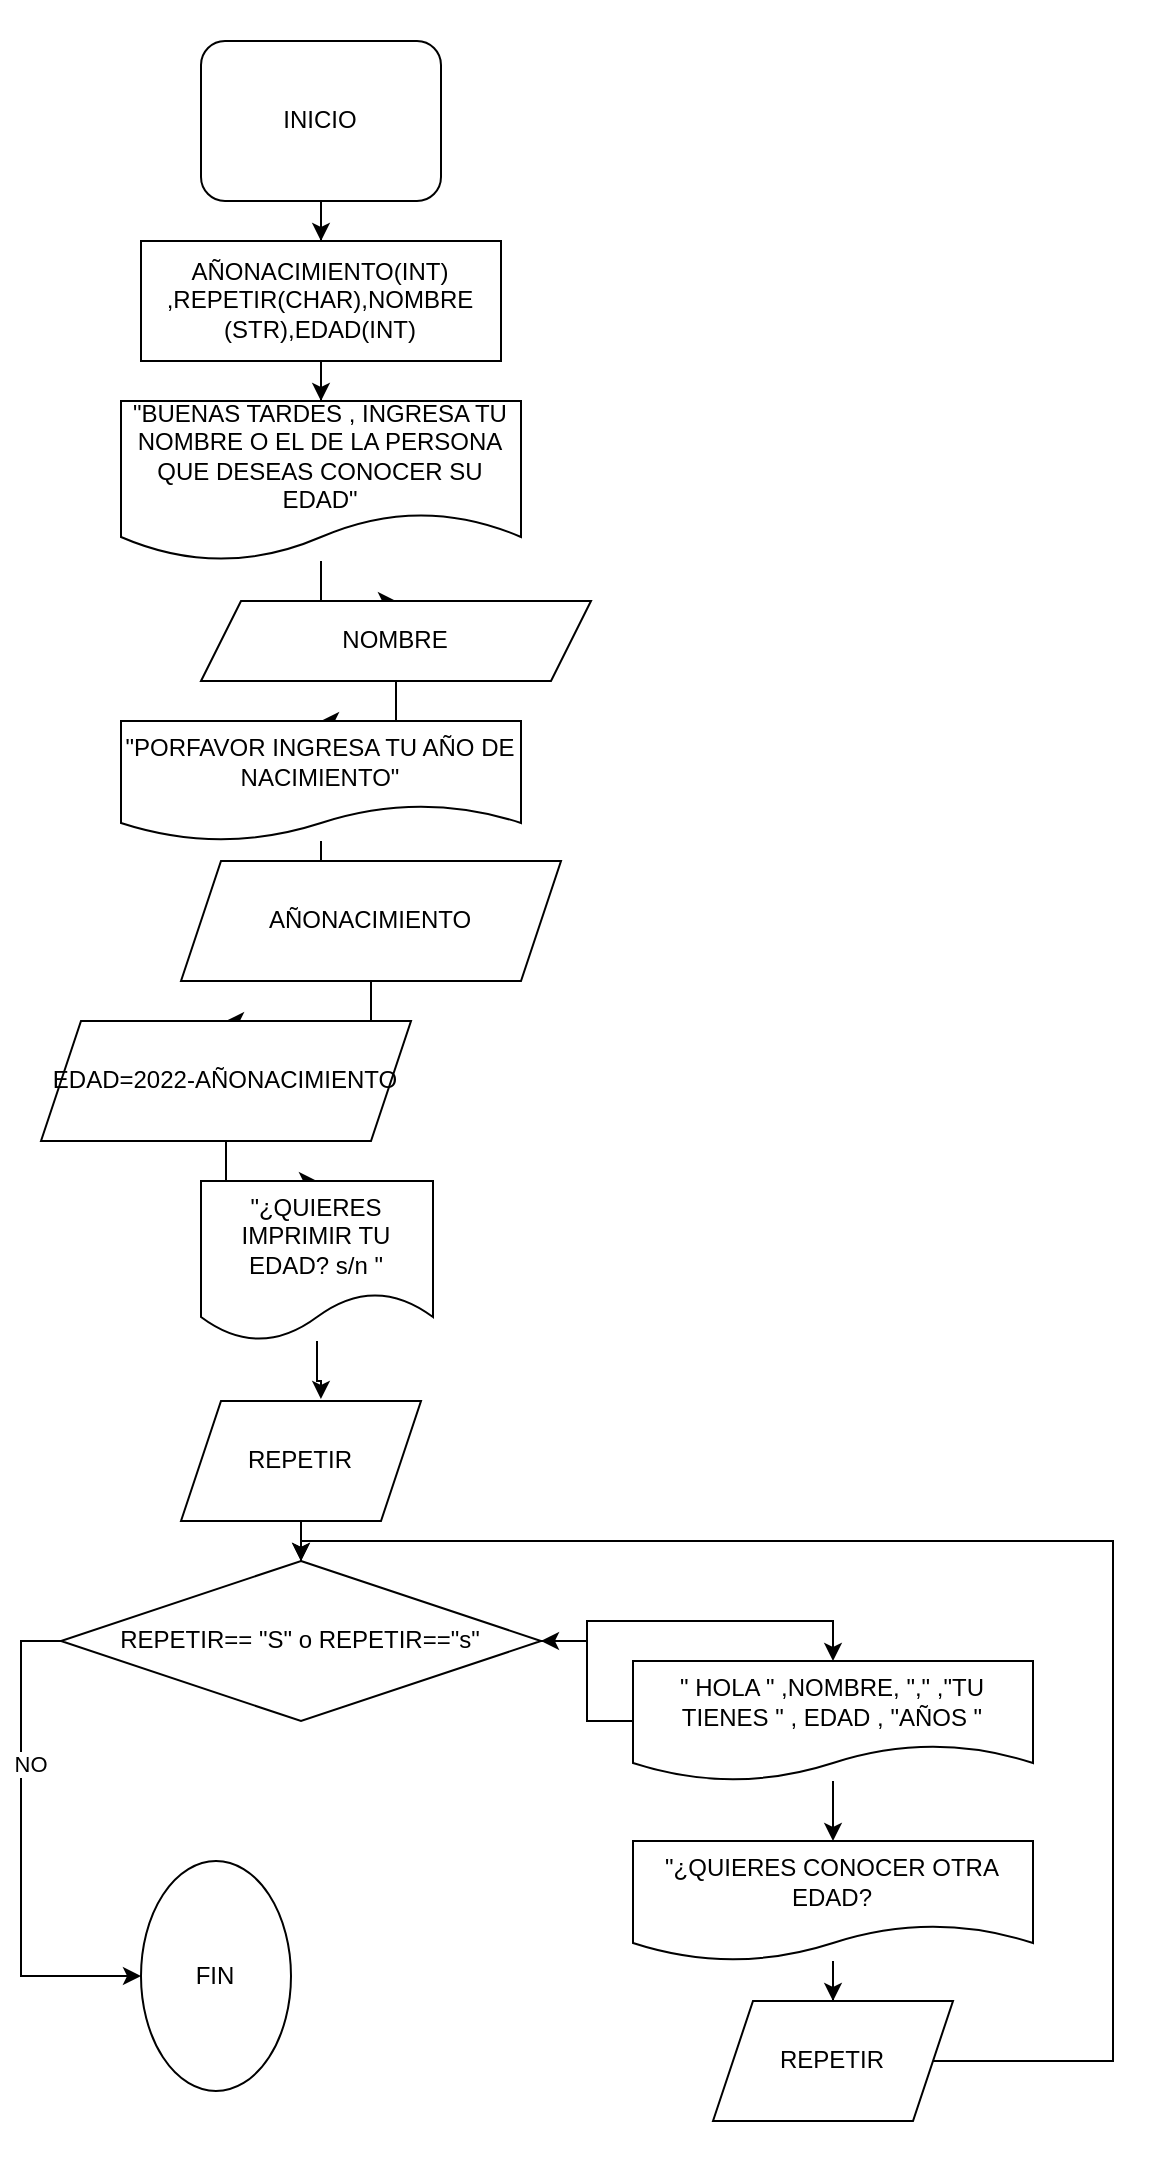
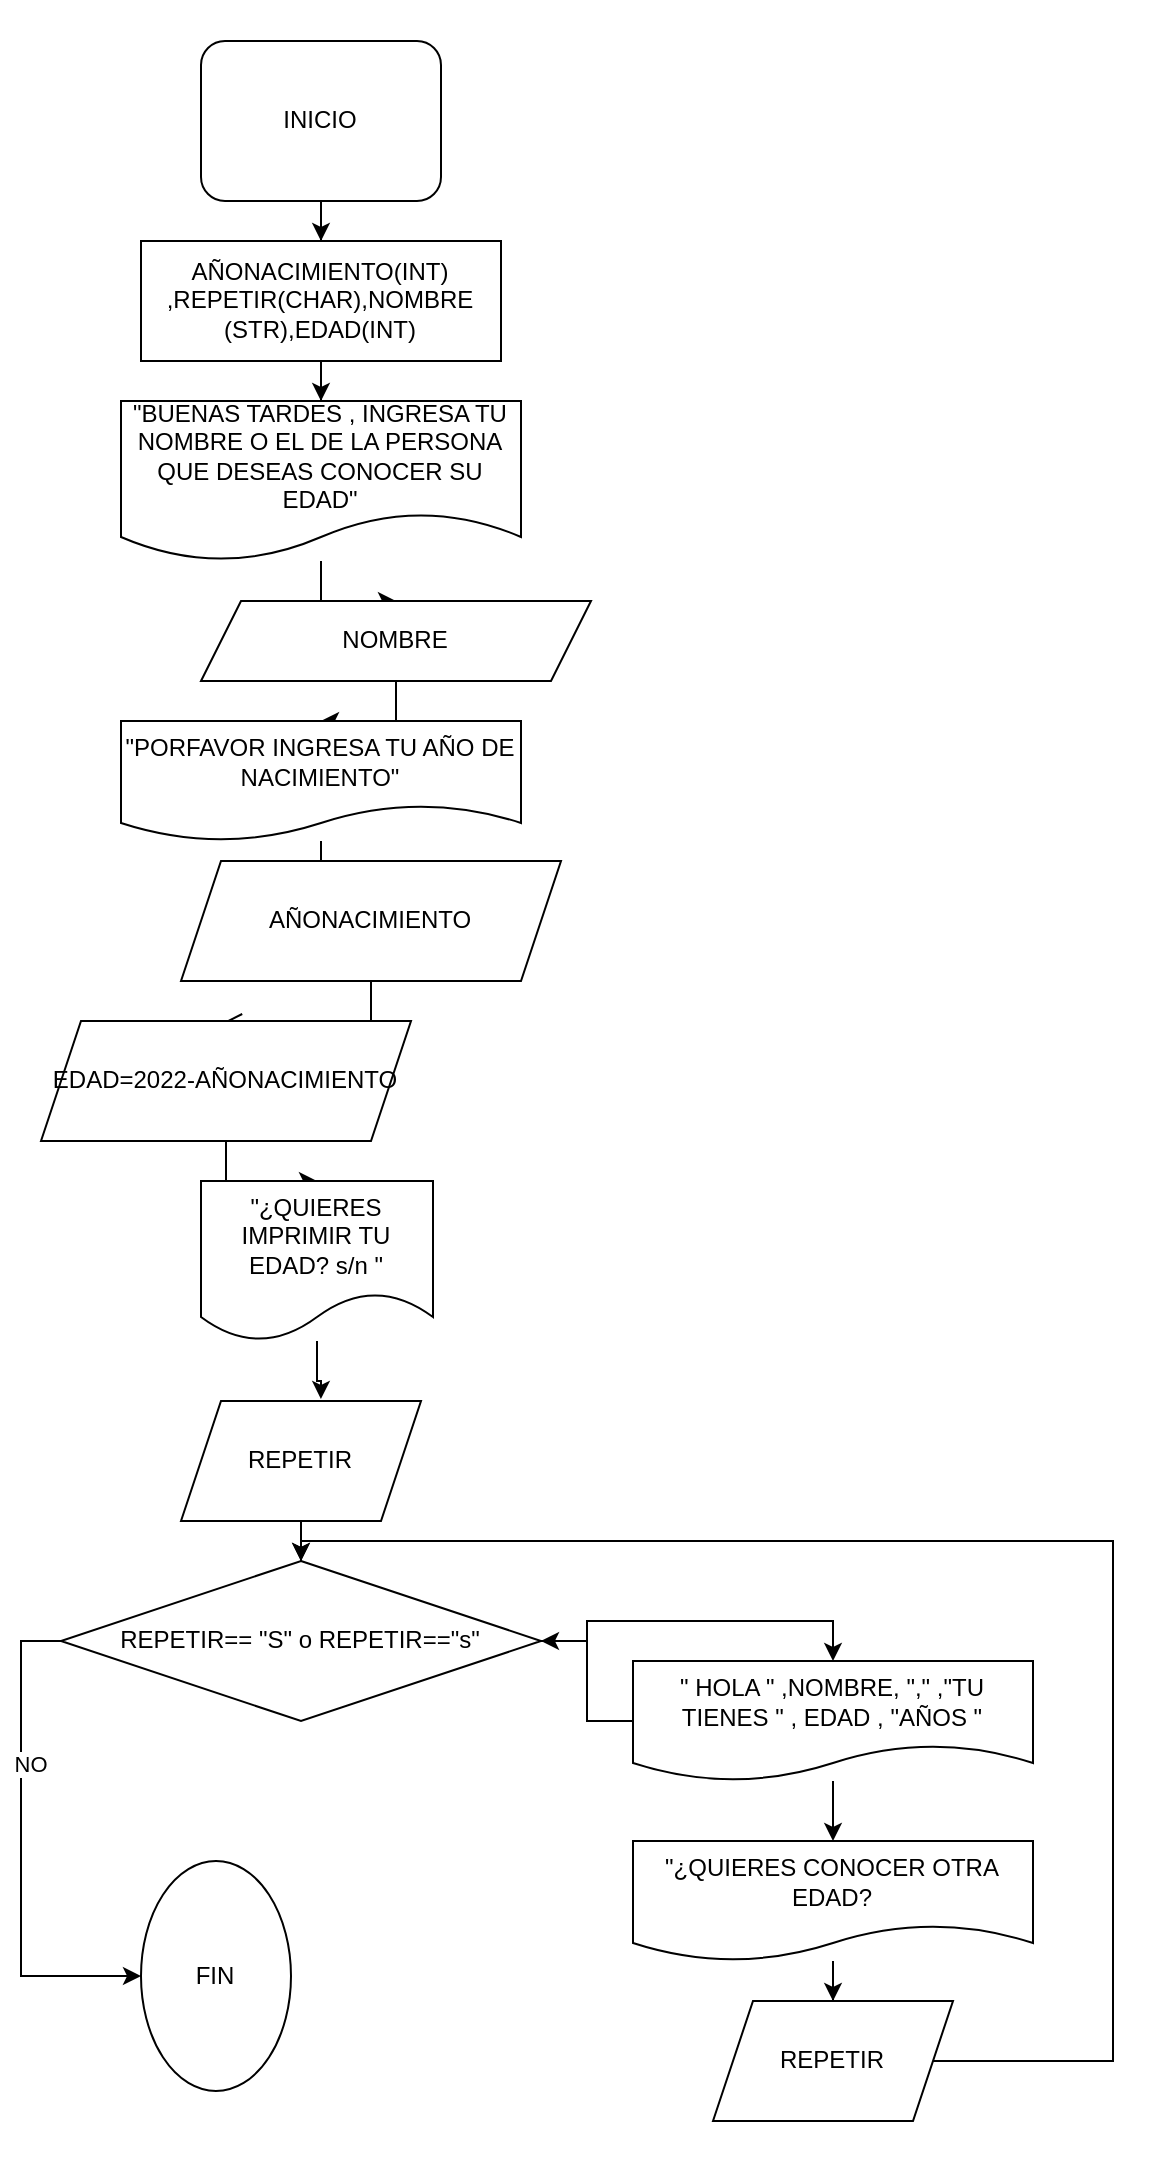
  <mxCell id="0" />
  <mxCell id="1" parent="0" />
  <mxCell id="2" style="edgeStyle=orthogonalEdgeStyle;rounded=0;orthogonalLoop=1;jettySize=auto;html=1;entryX=0.5;entryY=0;entryDx=0;entryDy=0;" edge="1" parent="1" source="3" target="5"><mxGeometry relative="1" as="geometry" /></mxCell>
  <mxCell id="3" value="INICIO" style="whiteSpace=wrap;html=1;rounded=1;" vertex="1" parent="1"><mxGeometry x="100" y="20" width="120" height="80" as="geometry" /></mxCell>
  <mxCell id="4" style="edgeStyle=orthogonalEdgeStyle;rounded=0;orthogonalLoop=1;jettySize=auto;html=1;entryX=0.5;entryY=0;entryDx=0;entryDy=0;" edge="1" parent="1" source="5" target="7"><mxGeometry relative="1" as="geometry" /></mxCell>
  <mxCell id="5" value="AÑONACIMIENTO(INT) ,REPETIR(CHAR),NOMBRE (STR),EDAD(INT)" style="rounded=0;whiteSpace=wrap;html=1;" vertex="1" parent="1"><mxGeometry x="70" y="120" width="180" height="60" as="geometry" /></mxCell>
  <mxCell id="6" style="edgeStyle=orthogonalEdgeStyle;rounded=0;orthogonalLoop=1;jettySize=auto;html=1;entryX=0.5;entryY=0;entryDx=0;entryDy=0;" edge="1" parent="1" source="7" target="9"><mxGeometry relative="1" as="geometry" /></mxCell>
  <mxCell id="7" value="&quot;BUENAS TARDES , INGRESA TU NOMBRE O EL DE LA PERSONA QUE DESEAS CONOCER SU EDAD&quot;" style="shape=document;whiteSpace=wrap;html=1;boundedLbl=1;" vertex="1" parent="1"><mxGeometry x="60" y="200" width="200" height="80" as="geometry" /></mxCell>
  <mxCell id="8" style="edgeStyle=orthogonalEdgeStyle;rounded=0;orthogonalLoop=1;jettySize=auto;html=1;entryX=0.5;entryY=0;entryDx=0;entryDy=0;" edge="1" parent="1" source="9" target="11"><mxGeometry relative="1" as="geometry" /></mxCell>
  <mxCell id="9" value="NOMBRE" style="shape=parallelogram;perimeter=parallelogramPerimeter;whiteSpace=wrap;html=1;fixedSize=1;" vertex="1" parent="1"><mxGeometry x="100" y="300" width="195" height="40" as="geometry" /></mxCell>
  <mxCell id="10" style="edgeStyle=orthogonalEdgeStyle;rounded=0;orthogonalLoop=1;jettySize=auto;html=1;entryX=0.5;entryY=0;entryDx=0;entryDy=0;" edge="1" parent="1" source="11" target="13"><mxGeometry relative="1" as="geometry" /></mxCell>
  <mxCell id="11" value="&quot;PORFAVOR INGRESA TU AÑO DE NACIMIENTO&quot;" style="shape=document;whiteSpace=wrap;html=1;boundedLbl=1;" vertex="1" parent="1"><mxGeometry x="60" y="360" width="200" height="60" as="geometry" /></mxCell>
- <mxCell id="12" value="" style="edgeStyle=orthogonalEdgeStyle;rounded=0;orthogonalLoop=1;jettySize=auto;html=1;" edge="1" parent="1" source="13" target="15"><mxGeometry relative="1" as="geometry" /></mxCell>
+ <mxCell id="12" value="" style="edgeStyle=orthogonalEdgeStyle;rounded=0;orthogonalLoop=1;jettySize=auto;html=1;endArrow=open;" edge="1" parent="1" source="13" target="15"><mxGeometry relative="1" as="geometry" /></mxCell>
  <mxCell id="13" value="AÑONACIMIENTO" style="shape=parallelogram;perimeter=parallelogramPerimeter;whiteSpace=wrap;html=1;fixedSize=1;" vertex="1" parent="1"><mxGeometry x="90" y="430" width="190" height="60" as="geometry" /></mxCell>
  <mxCell id="14" style="edgeStyle=orthogonalEdgeStyle;rounded=0;orthogonalLoop=1;jettySize=auto;html=1;entryX=0.5;entryY=0;entryDx=0;entryDy=0;" edge="1" parent="1" source="15" target="17"><mxGeometry relative="1" as="geometry" /></mxCell>
  <mxCell id="15" value="EDAD=2022-AÑONACIMIENTO" style="shape=parallelogram;perimeter=parallelogramPerimeter;whiteSpace=wrap;html=1;fixedSize=1;" vertex="1" parent="1"><mxGeometry x="20" y="510" width="185" height="60" as="geometry" /></mxCell>
  <mxCell id="16" style="edgeStyle=orthogonalEdgeStyle;rounded=0;orthogonalLoop=1;jettySize=auto;html=1;entryX=0.583;entryY=-0.017;entryDx=0;entryDy=0;entryPerimeter=0;" edge="1" parent="1" source="17" target="19"><mxGeometry relative="1" as="geometry" /></mxCell>
  <mxCell id="17" value="&quot;¿QUIERES IMPRIMIR TU EDAD? s/n &quot;" style="shape=document;whiteSpace=wrap;html=1;boundedLbl=1;" vertex="1" parent="1"><mxGeometry x="100" y="590" width="116" height="80" as="geometry" /></mxCell>
  <mxCell id="18" style="edgeStyle=orthogonalEdgeStyle;rounded=0;orthogonalLoop=1;jettySize=auto;html=1;" edge="1" parent="1" source="19" target="23"><mxGeometry relative="1" as="geometry" /></mxCell>
  <mxCell id="19" value="REPETIR" style="shape=parallelogram;perimeter=parallelogramPerimeter;whiteSpace=wrap;html=1;fixedSize=1;" vertex="1" parent="1"><mxGeometry x="90" y="700" width="120" height="60" as="geometry" /></mxCell>
  <mxCell id="20" style="edgeStyle=orthogonalEdgeStyle;rounded=0;orthogonalLoop=1;jettySize=auto;html=1;entryX=0.5;entryY=0;entryDx=0;entryDy=0;" edge="1" parent="1" source="23" target="26"><mxGeometry relative="1" as="geometry" /></mxCell>
  <mxCell id="21" style="edgeStyle=orthogonalEdgeStyle;rounded=0;orthogonalLoop=1;jettySize=auto;html=1;entryX=0;entryY=0.5;entryDx=0;entryDy=0;exitX=0;exitY=0.5;exitDx=0;exitDy=0;" edge="1" parent="1" source="23" target="31"><mxGeometry relative="1" as="geometry" /></mxCell>
  <mxCell id="22" value="NO" style="edgeLabel;html=1;align=center;verticalAlign=middle;resizable=0;points=[];" vertex="1" connectable="0" parent="21"><mxGeometry x="-0.348" y="4" relative="1" as="geometry"><mxPoint as="offset" /></mxGeometry></mxCell>
  <mxCell id="23" value="REPETIR== &quot;S&quot; o REPETIR==&quot;s&quot;" style="rhombus;whiteSpace=wrap;html=1;" vertex="1" parent="1"><mxGeometry x="30" y="780" width="240" height="80" as="geometry" /></mxCell>
  <mxCell id="24" value="" style="edgeStyle=orthogonalEdgeStyle;rounded=0;orthogonalLoop=1;jettySize=auto;html=1;" edge="1" parent="1" source="26" target="28"><mxGeometry relative="1" as="geometry" /></mxCell>
  <mxCell id="25" value="" style="edgeStyle=orthogonalEdgeStyle;rounded=0;orthogonalLoop=1;jettySize=auto;html=1;" edge="1" parent="1" source="26" target="23"><mxGeometry relative="1" as="geometry" /></mxCell>
  <mxCell id="26" value="&quot; HOLA &quot; ,NOMBRE, &quot;,&quot; ,&quot;TU TIENES &quot; , EDAD , &quot;AÑOS &quot;" style="shape=document;whiteSpace=wrap;html=1;boundedLbl=1;" vertex="1" parent="1"><mxGeometry x="316" y="830" width="200" height="60" as="geometry" /></mxCell>
  <mxCell id="27" value="" style="edgeStyle=orthogonalEdgeStyle;rounded=0;orthogonalLoop=1;jettySize=auto;html=1;" edge="1" parent="1" source="28" target="30"><mxGeometry relative="1" as="geometry" /></mxCell>
  <mxCell id="28" value="&quot;¿QUIERES CONOCER OTRA EDAD?" style="shape=document;whiteSpace=wrap;html=1;boundedLbl=1;" vertex="1" parent="1"><mxGeometry x="316" y="920" width="200" height="60" as="geometry" /></mxCell>
  <mxCell id="29" style="edgeStyle=orthogonalEdgeStyle;rounded=0;orthogonalLoop=1;jettySize=auto;html=1;entryX=0.5;entryY=0;entryDx=0;entryDy=0;" edge="1" parent="1" source="30" target="23"><mxGeometry relative="1" as="geometry"><mxPoint x="156" y="770" as="targetPoint" /><Array as="points"><mxPoint x="556" y="1030" /><mxPoint x="556" y="770" /><mxPoint x="150" y="770" /></Array></mxGeometry></mxCell>
  <mxCell id="30" value="REPETIR" style="shape=parallelogram;perimeter=parallelogramPerimeter;whiteSpace=wrap;html=1;fixedSize=1;" vertex="1" parent="1"><mxGeometry x="356" y="1000" width="120" height="60" as="geometry" /></mxCell>
  <mxCell id="31" value="FIN" style="ellipse;whiteSpace=wrap;html=1;" vertex="1" parent="1"><mxGeometry x="70" y="930" width="75" height="115" as="geometry" /></mxCell>
